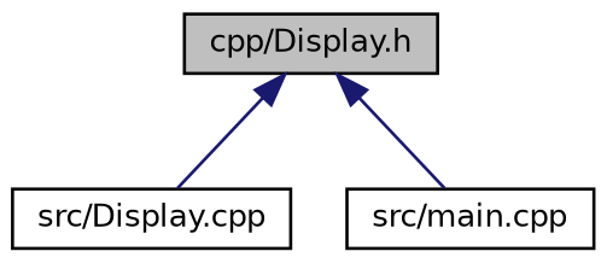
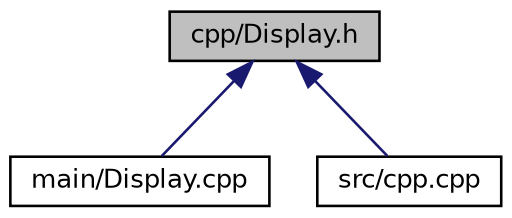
  digraph {
    node [color=black fillcolor=white fontname=Helvetica fontsize=10 shape=record style=filled]
    edge [color=midnightblue dir=back fontname=Helvetica fontsize=10 labelfontname=Helvetica labelfontsize=10 style=solid]
    n1 [fillcolor=grey75 fontcolor=black height=0.2 label="cpp/Display.h" width=0.4]
-   n2 [height=0.2 label="src/Display.cpp" width=0.4]
-   n3 [height=0.2 label="src/main.cpp" width=0.4]
+   n2 [height=0.2 label="main/Display.cpp" width=0.4]
+   n3 [height=0.2 label="src/cpp.cpp" width=0.4]
    n1 -> n2
    n1 -> n3
  }
